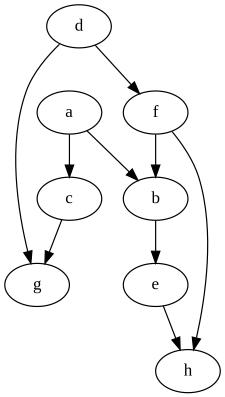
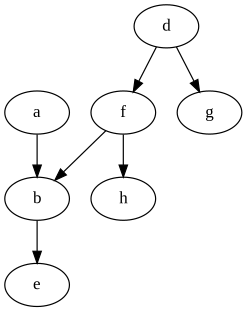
  digraph {
    fontname="Liberation Serif"
    node [fontname="Liberation Serif"]
    edge [fontname="Liberation Serif"]
    a
    b
-   c
    e
    d
    f
    g
    h
    a -> b
-   a -> c
    b -> e
-   c -> g
-   e -> h
    d -> f
    d -> g
    f -> b
    f -> h
  }
